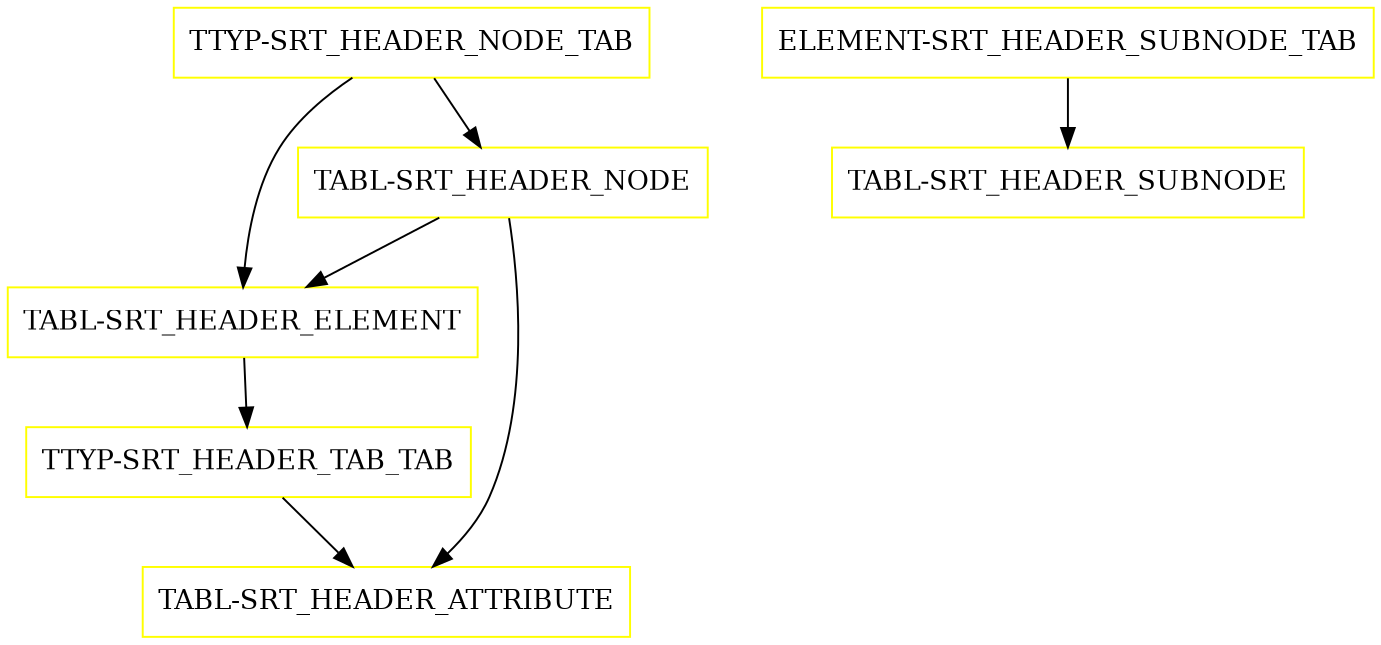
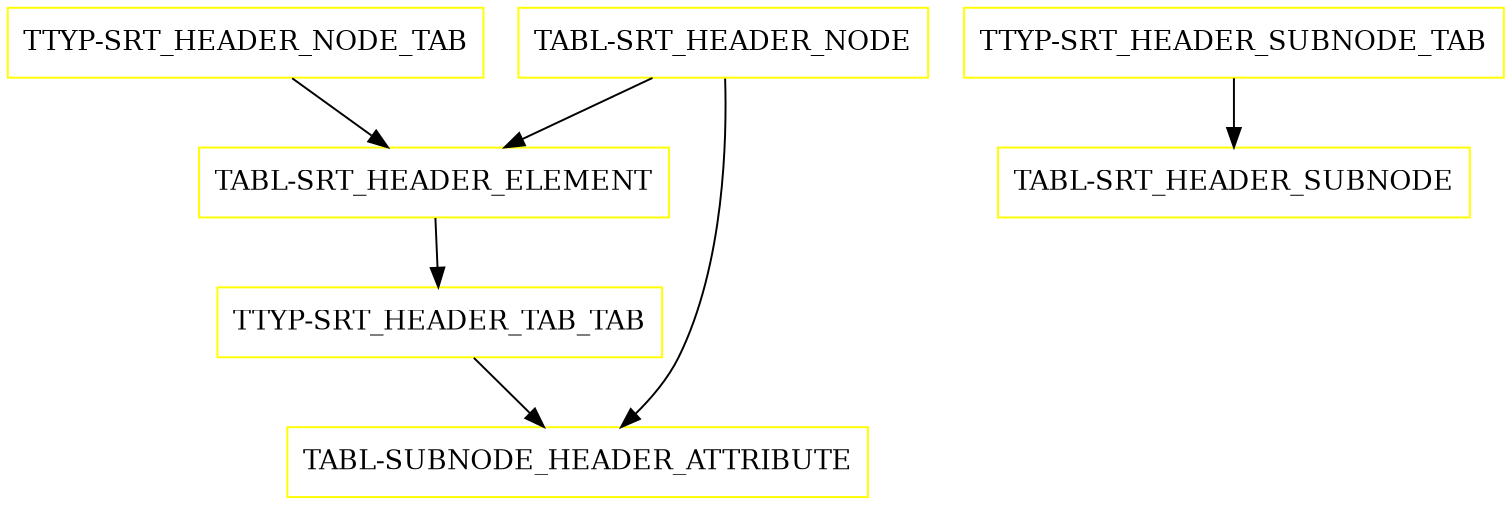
  digraph {
    node [color=yellow shape=box]
    "TTYP-SRT_HEADER_NODE_TAB"
    "TABL-SRT_HEADER_NODE"
    "TABL-SRT_HEADER_ELEMENT"
-   "TABL-SRT_HEADER_ATTRIBUTE"
-   "TTYP-SRT_HEADER_SUBNODE_TAB" [label="ELEMENT-SRT_HEADER_SUBNODE_TAB"]
+   "TABL-SRT_HEADER_ATTRIBUTE" [label="TABL-SUBNODE_HEADER_ATTRIBUTE"]
+   "TTYP-SRT_HEADER_SUBNODE_TAB"
    "TABL-SRT_HEADER_SUBNODE"
    n7 [label="TTYP-SRT_HEADER_TAB_TAB"]
-   "TTYP-SRT_HEADER_NODE_TAB" -> "TABL-SRT_HEADER_NODE"
    "TTYP-SRT_HEADER_NODE_TAB" -> "TABL-SRT_HEADER_ELEMENT"
    "TABL-SRT_HEADER_NODE" -> "TABL-SRT_HEADER_ELEMENT"
    "TABL-SRT_HEADER_NODE" -> "TABL-SRT_HEADER_ATTRIBUTE"
    "TABL-SRT_HEADER_ELEMENT" -> n7
    "TTYP-SRT_HEADER_SUBNODE_TAB" -> "TABL-SRT_HEADER_SUBNODE"
    n7 -> "TABL-SRT_HEADER_ATTRIBUTE"
  }
